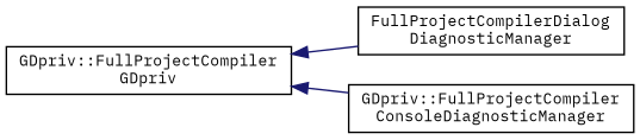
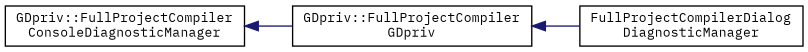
  digraph {
    fontname="IBM Plex Mono"
    rankdir=LR
    node [color=black fillcolor=white fontname="IBM Plex Mono" fontsize=10 shape=record style=filled]
    edge [color=midnightblue dir=back fontname="IBM Plex Mono" fontsize=10 labelfontname=Helvetica labelfontsize=10 style=solid]
    n1 [height=0.2 label="GDpriv::FullProjectCompiler\lGDpriv" width=0.4]
    n2 [height=0.2 label="FullProjectCompilerDialog\lDiagnosticManager" width=0.4]
    n3 [height=0.2 label="GDpriv::FullProjectCompiler\lConsoleDiagnosticManager" width=0.4]
    n1 -> n2
-   n1 -> n3
+   n3 -> n1
  }
